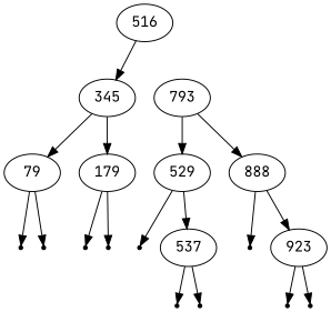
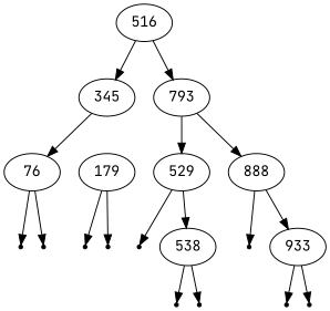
  digraph {
    fontname="JetBrains Mono"
    node [fontname="JetBrains Mono" shape=point]
    edge [fontname="JetBrains Mono"]
    516 [shape=""]
    345 [shape=""]
    n3 [label=793 shape=""]
-   76 [label=79 shape=""]
+   76 [shape=""]
    n5 [label=179 shape=""]
    529 [shape=""]
    888 [shape=""]
    null11
    null12
    null13
    null14
    null15
-   538 [label=537 shape=""]
+   538 [shape=""]
    null18
-   933 [label=923 shape=""]
+   933 [shape=""]
    null16
    null17
    null19
    null20
    516 -> 345
+   516 -> n3
    345 -> 76
-   345 -> n5
    n3 -> 529
    n3 -> 888
    76 -> null11
    76 -> null12
    n5 -> null13
    n5 -> null14
    529 -> null15
    529 -> 538
    888 -> null18
    888 -> 933
    538 -> null16
    538 -> null17
    933 -> null19
    933 -> null20
  }
